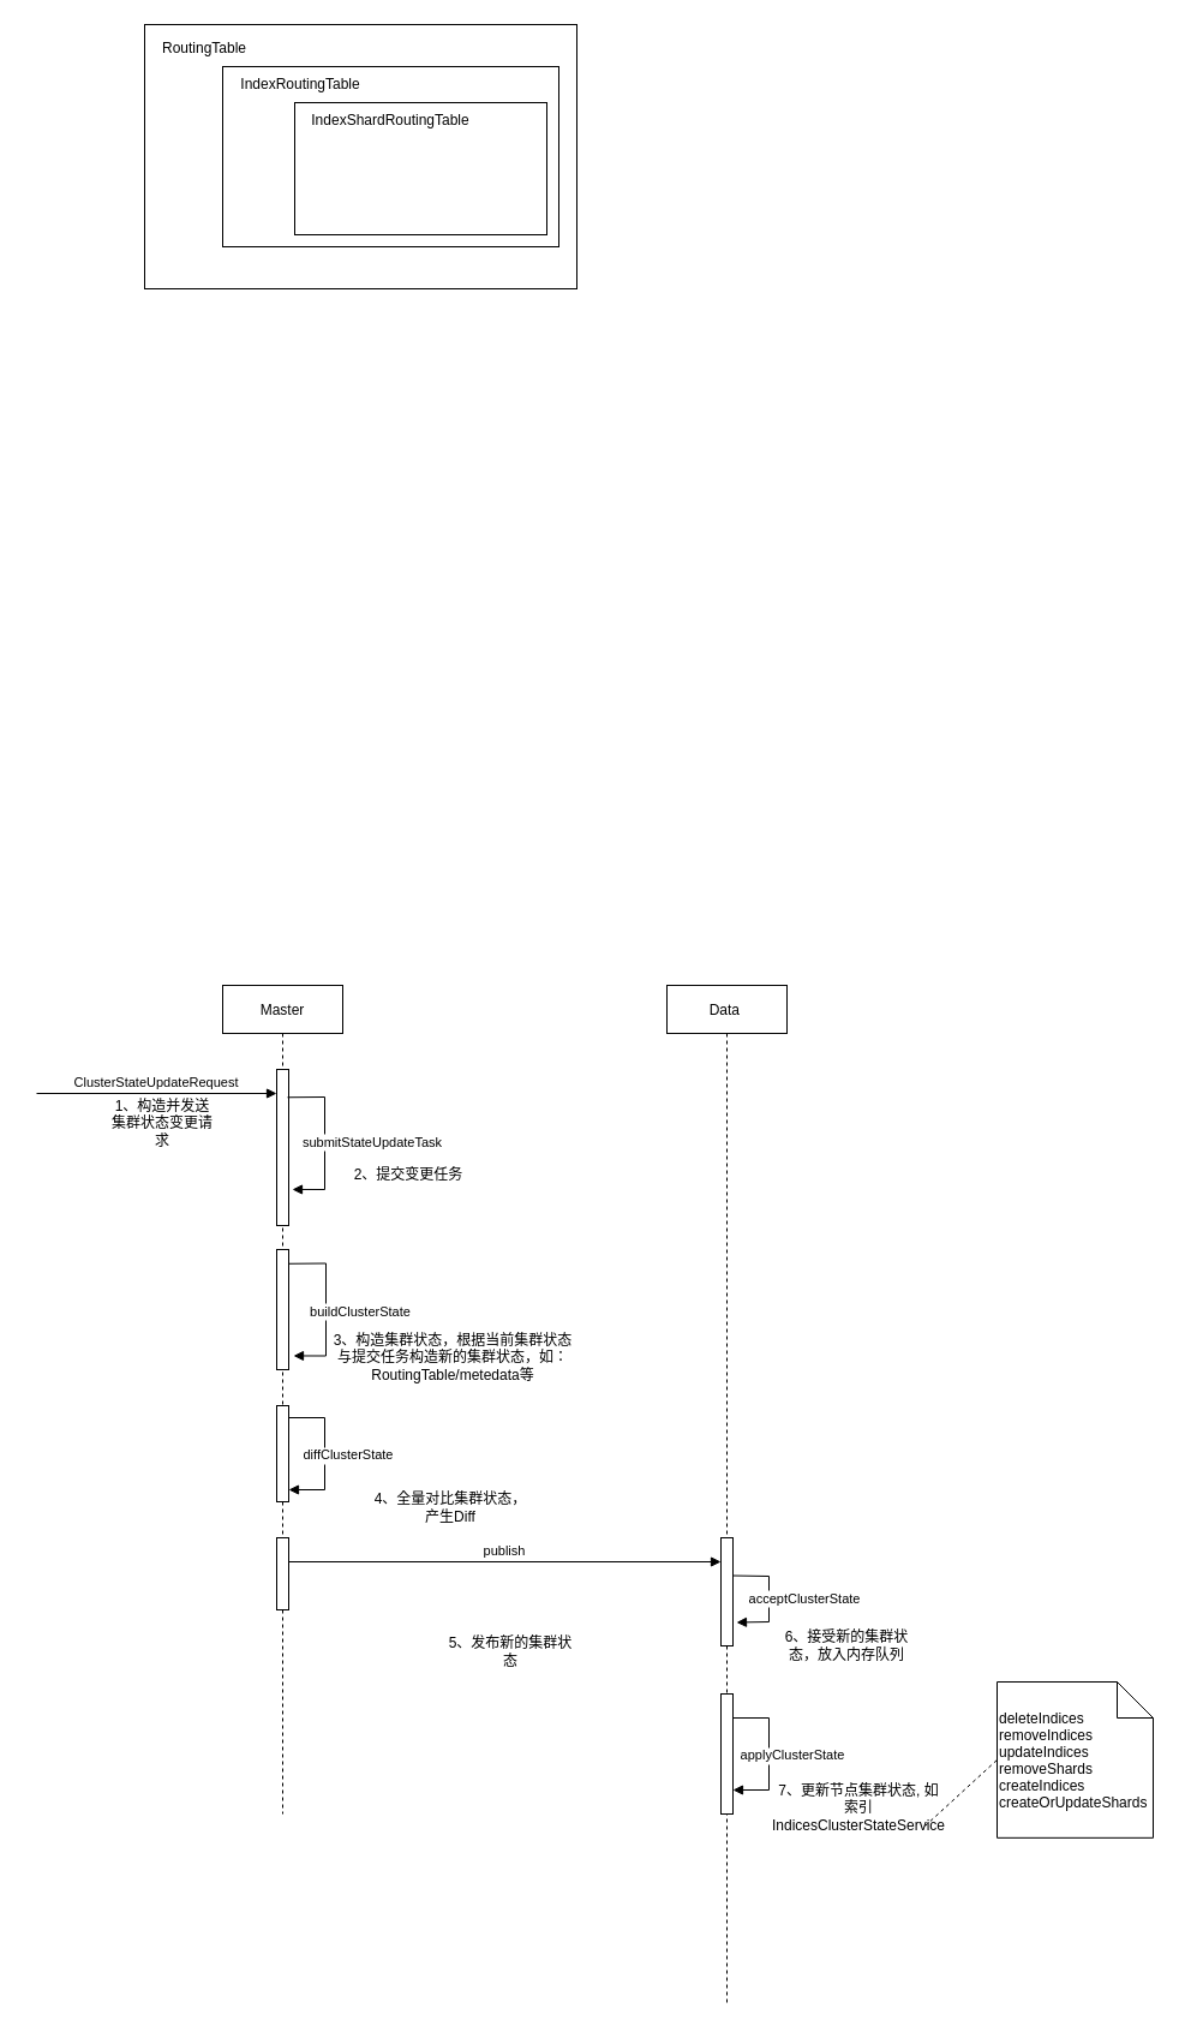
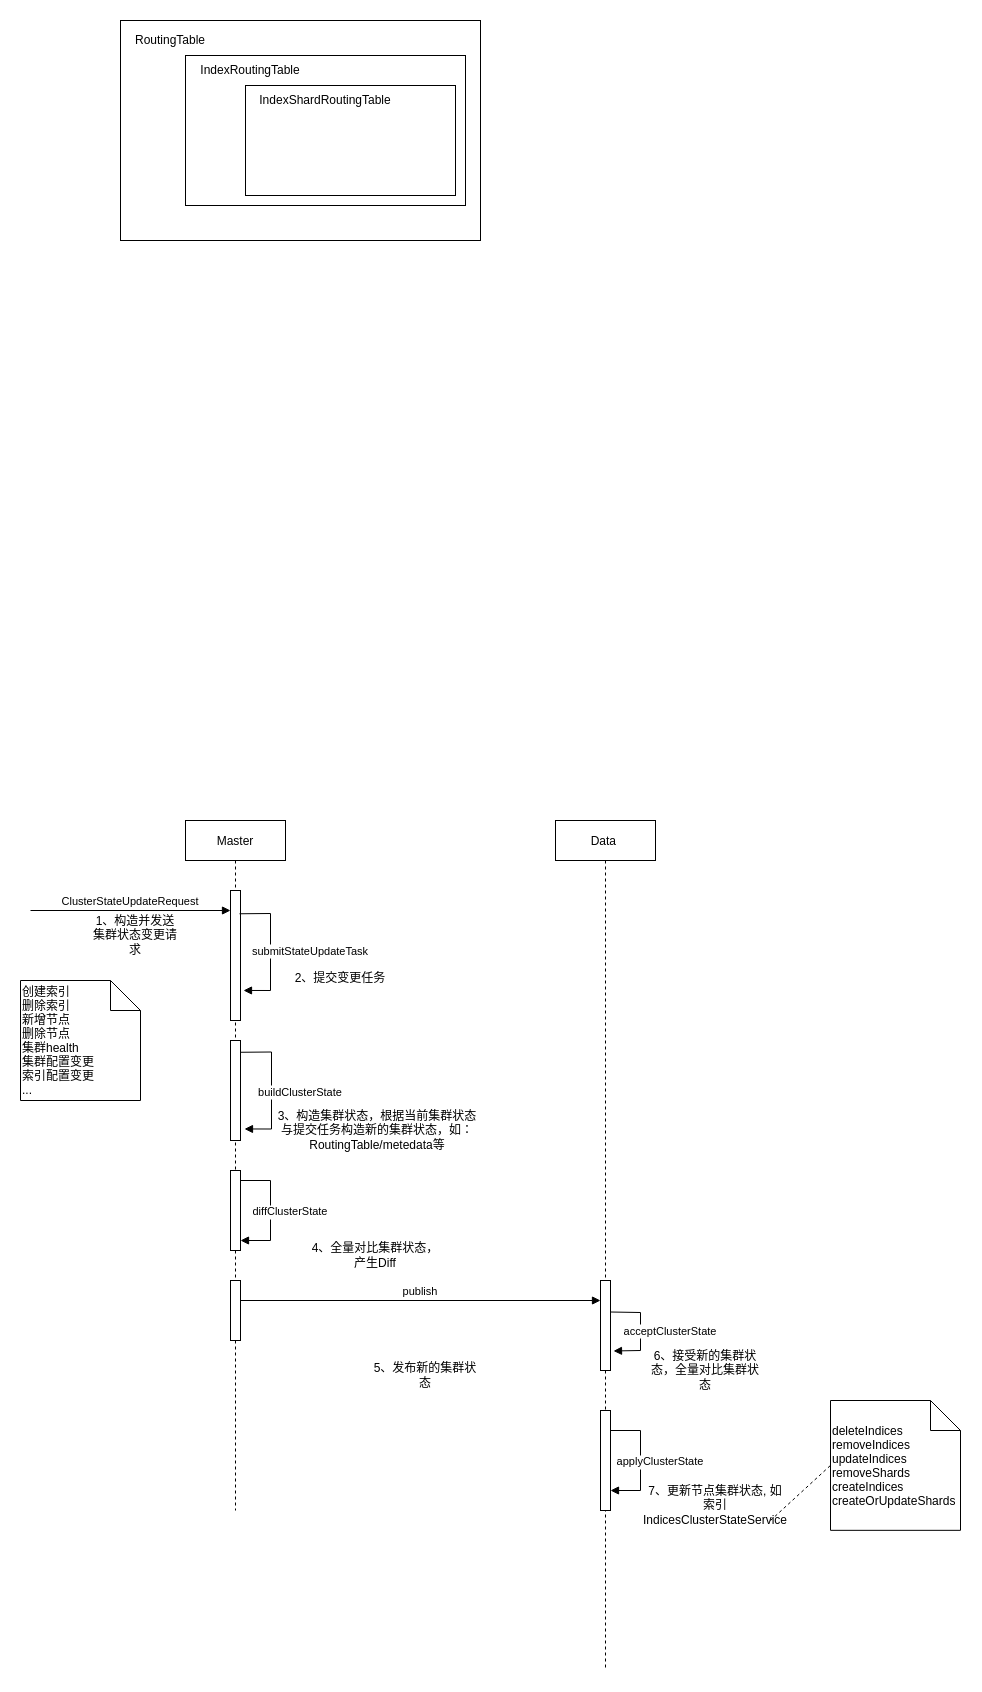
  <mxCell id="0" />
  <mxCell id="1" parent="0" />
  <mxCell id="2" value="Master" style="shape=umlLifeline;perimeter=lifelinePerimeter;container=1;collapsible=0;recursiveResize=0;rounded=0;shadow=0;strokeWidth=1;" parent="1" vertex="1"><mxGeometry x="185" y="820" width="100" height="690" as="geometry" /></mxCell>
  <mxCell id="3" value="" style="points=[];perimeter=orthogonalPerimeter;rounded=0;shadow=0;strokeWidth=1;" parent="2" vertex="1"><mxGeometry x="45" y="70" width="10" height="130" as="geometry" /></mxCell>
  <mxCell id="4" value="submitStateUpdateTask" style="verticalAlign=bottom;endArrow=block;shadow=0;strokeWidth=1;rounded=0;exitX=0.9;exitY=0.179;exitDx=0;exitDy=0;exitPerimeter=0;entryX=1.3;entryY=0.769;entryDx=0;entryDy=0;entryPerimeter=0;" parent="2" source="3" target="3" edge="1"><mxGeometry x="0.156" y="40" relative="1" as="geometry"><mxPoint x="55" y="90" as="sourcePoint" /><mxPoint x="65" y="170" as="targetPoint" /><Array as="points"><mxPoint x="85" y="93" /><mxPoint x="85" y="170" /></Array><mxPoint as="offset" /></mxGeometry></mxCell>
  <mxCell id="5" value="" style="points=[];perimeter=orthogonalPerimeter;rounded=0;shadow=0;strokeWidth=1;" parent="2" vertex="1"><mxGeometry x="45" y="220" width="10" height="100" as="geometry" /></mxCell>
  <mxCell id="6" value="buildClusterState" style="verticalAlign=bottom;endArrow=block;shadow=0;strokeWidth=1;rounded=0;exitX=0.9;exitY=0.179;exitDx=0;exitDy=0;exitPerimeter=0;entryX=1.3;entryY=0.769;entryDx=0;entryDy=0;entryPerimeter=0;" parent="2" edge="1"><mxGeometry x="0.178" y="29" relative="1" as="geometry"><mxPoint x="55" y="231.77" as="sourcePoint" /><mxPoint x="59" y="308.47" as="targetPoint" /><Array as="points"><mxPoint x="86" y="231.5" /><mxPoint x="86" y="308.5" /></Array><mxPoint as="offset" /></mxGeometry></mxCell>
  <mxCell id="7" value="" style="points=[];perimeter=orthogonalPerimeter;rounded=0;shadow=0;strokeWidth=1;" parent="2" vertex="1"><mxGeometry x="45" y="350" width="10" height="80" as="geometry" /></mxCell>
  <mxCell id="8" value="diffClusterState" style="verticalAlign=bottom;endArrow=block;shadow=0;strokeWidth=1;rounded=0;" parent="2" edge="1"><mxGeometry x="0.167" y="20" relative="1" as="geometry"><mxPoint x="55" y="360" as="sourcePoint" /><mxPoint x="55" y="420" as="targetPoint" /><Array as="points"><mxPoint x="85" y="360" /><mxPoint x="85" y="420" /></Array><mxPoint as="offset" /></mxGeometry></mxCell>
  <mxCell id="9" value="" style="points=[];perimeter=orthogonalPerimeter;rounded=0;shadow=0;strokeWidth=1;" parent="2" vertex="1"><mxGeometry x="45" y="460" width="10" height="60" as="geometry" /></mxCell>
  <mxCell id="10" value="Data " style="shape=umlLifeline;perimeter=lifelinePerimeter;container=1;collapsible=0;recursiveResize=0;rounded=0;shadow=0;strokeWidth=1;" parent="1" vertex="1"><mxGeometry x="555" y="820" width="100" height="850" as="geometry" /></mxCell>
  <mxCell id="11" value="" style="points=[];perimeter=orthogonalPerimeter;rounded=0;shadow=0;strokeWidth=1;" parent="10" vertex="1"><mxGeometry x="45" y="460" width="10" height="90" as="geometry" /></mxCell>
  <mxCell id="12" value="acceptClusterState" style="verticalAlign=bottom;endArrow=block;shadow=0;strokeWidth=1;rounded=0;entryX=1.3;entryY=0.783;entryDx=0;entryDy=0;entryPerimeter=0;exitX=1;exitY=0.35;exitDx=0;exitDy=0;exitPerimeter=0;" parent="10" source="11" target="11" edge="1"><mxGeometry x="0.221" y="30" relative="1" as="geometry"><mxPoint x="55" y="480" as="sourcePoint" /><mxPoint x="55" y="540" as="targetPoint" /><Array as="points"><mxPoint x="85" y="492" /><mxPoint x="85" y="530" /></Array><mxPoint as="offset" /></mxGeometry></mxCell>
  <mxCell id="13" value="" style="points=[];perimeter=orthogonalPerimeter;rounded=0;shadow=0;strokeWidth=1;" parent="10" vertex="1"><mxGeometry x="45" y="590" width="10" height="100" as="geometry" /></mxCell>
  <mxCell id="14" value="applyClusterState" style="verticalAlign=bottom;endArrow=block;shadow=0;strokeWidth=1;rounded=0;" parent="10" edge="1"><mxGeometry x="0.167" y="20" relative="1" as="geometry"><mxPoint x="55" y="610" as="sourcePoint" /><mxPoint x="55" y="670" as="targetPoint" /><Array as="points"><mxPoint x="85" y="610" /><mxPoint x="85" y="670" /></Array><mxPoint as="offset" /></mxGeometry></mxCell>
  <mxCell id="15" value="" style="rounded=0;whiteSpace=wrap;html=1;" parent="1" vertex="1"><mxGeometry x="120" y="20" width="360" height="220" as="geometry" /></mxCell>
  <mxCell id="16" value="RoutingTable" style="text;html=1;strokeColor=none;fillColor=none;align=center;verticalAlign=middle;whiteSpace=wrap;rounded=0;" parent="1" vertex="1"><mxGeometry x="130" y="25" width="80" height="30" as="geometry" /></mxCell>
  <mxCell id="17" value="" style="rounded=0;whiteSpace=wrap;html=1;" parent="1" vertex="1"><mxGeometry x="185" y="55" width="280" height="150" as="geometry" /></mxCell>
  <mxCell id="18" value="IndexRoutingTable" style="text;html=1;strokeColor=none;fillColor=none;align=center;verticalAlign=middle;whiteSpace=wrap;rounded=0;" parent="1" vertex="1"><mxGeometry x="210" y="55" width="80" height="30" as="geometry" /></mxCell>
  <mxCell id="19" value="" style="rounded=0;whiteSpace=wrap;html=1;" parent="1" vertex="1"><mxGeometry x="245" y="85" width="210" height="110" as="geometry" /></mxCell>
  <mxCell id="20" value="IndexShardRoutingTable" style="text;html=1;strokeColor=none;fillColor=none;align=center;verticalAlign=middle;whiteSpace=wrap;rounded=0;" parent="1" vertex="1"><mxGeometry x="295" y="85" width="60" height="30" as="geometry" /></mxCell>
  <mxCell id="21" value="ClusterStateUpdateRequest" style="verticalAlign=bottom;endArrow=block;entryX=0;entryY=0;shadow=0;strokeWidth=1;rounded=0;" parent="1" edge="1"><mxGeometry relative="1" as="geometry"><mxPoint x="30" y="910" as="sourcePoint" /><mxPoint x="230" y="910" as="targetPoint" /></mxGeometry></mxCell>
  <mxCell id="22" value="1、构造并发送集群状态变更请求" style="text;html=1;strokeColor=none;fillColor=none;align=center;verticalAlign=middle;whiteSpace=wrap;rounded=0;" parent="1" vertex="1"><mxGeometry x="90" y="920" width="90" height="30" as="geometry" /></mxCell>
  <mxCell id="23" value="2、提交变更任务" style="text;html=1;strokeColor=none;fillColor=none;align=center;verticalAlign=middle;whiteSpace=wrap;rounded=0;" parent="1" vertex="1"><mxGeometry x="290" y="965" width="100" height="25" as="geometry" /></mxCell>
  <mxCell id="24" value="3、构造集群状态，根据当前集群状态与提交任务构造新的集群状态，如：RoutingTable/metedata等" style="text;html=1;strokeColor=none;fillColor=none;align=center;verticalAlign=middle;whiteSpace=wrap;rounded=0;" parent="1" vertex="1"><mxGeometry x="272.5" y="1100" width="207.5" height="60" as="geometry" /></mxCell>
  <mxCell id="25" value="4、全量对比集群状态，产生Diff" style="text;html=1;strokeColor=none;fillColor=none;align=center;verticalAlign=middle;whiteSpace=wrap;rounded=0;" parent="1" vertex="1"><mxGeometry x="310" y="1240" width="130" height="30" as="geometry" /></mxCell>
+ <mxCell id="26" value="创建索引&#10;删除索引&#10;新增节点&#10;删除节点&#10;集群health&#10;集群配置变更&#10;索引配置变更&#10;..." style="shape=note;align=left" parent="1" vertex="1"><mxGeometry x="20" y="980" width="120" height="120" as="geometry" /></mxCell>
  <mxCell id="27" value="publish" style="verticalAlign=bottom;endArrow=block;shadow=0;strokeWidth=1;rounded=0;" parent="1" edge="1"><mxGeometry relative="1" as="geometry"><mxPoint x="240" y="1300" as="sourcePoint" /><mxPoint x="600" y="1300" as="targetPoint" /></mxGeometry></mxCell>
  <mxCell id="28" value="5、发布新的集群状态" style="text;html=1;strokeColor=none;fillColor=none;align=center;verticalAlign=middle;whiteSpace=wrap;rounded=0;" parent="1" vertex="1"><mxGeometry x="370" y="1355" width="110" height="40" as="geometry" /></mxCell>
- <mxCell id="29" value="6、接受新的集群状态，放入内存队列" style="text;html=1;strokeColor=none;fillColor=none;align=center;verticalAlign=middle;whiteSpace=wrap;rounded=0;" parent="1" vertex="1"><mxGeometry x="650" y="1350" width="110" height="40" as="geometry" /></mxCell>
+ <mxCell id="29" value="6、接受新的集群状态，全量对比集群状态" style="text;html=1;strokeColor=none;fillColor=none;align=center;verticalAlign=middle;whiteSpace=wrap;rounded=0;" parent="1" vertex="1"><mxGeometry x="650" y="1350" width="110" height="40" as="geometry" /></mxCell>
  <mxCell id="30" style="edgeStyle=none;rounded=0;orthogonalLoop=1;jettySize=auto;html=1;entryX=0;entryY=0.5;entryDx=0;entryDy=0;entryPerimeter=0;exitX=1;exitY=1;exitDx=0;exitDy=0;dashed=1;endArrow=none;endFill=0;" parent="1" source="31" target="32" edge="1"><mxGeometry relative="1" as="geometry" /></mxCell>
  <mxCell id="31" value="7、更新节点集群状态, 如索引IndicesClusterStateService" style="text;html=1;strokeColor=none;fillColor=none;align=center;verticalAlign=middle;whiteSpace=wrap;rounded=0;" parent="1" vertex="1"><mxGeometry x="660" y="1490" width="110" height="30" as="geometry" /></mxCell>
  <mxCell id="32" value="deleteIndices&#10;removeIndices&#10;updateIndices&#10;removeShards&#10;createIndices&#10;createOrUpdateShards" style="shape=note;align=left" parent="1" vertex="1"><mxGeometry x="830" y="1400" width="130" height="129.83" as="geometry" /></mxCell>
